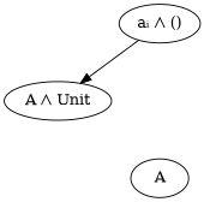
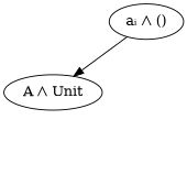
  digraph {
    edge [style=invis]
    n1 [label="A ⋀ Unit"]
    n2 [label="aᵢ ⋀ ()"]
    n3 [label="aᵢ" style=invis]
-   A
    n2 -> n1 [style=""]
    n2 -> n3
    n3 -> n2
-   n3 -> A [dir=back]
  }
